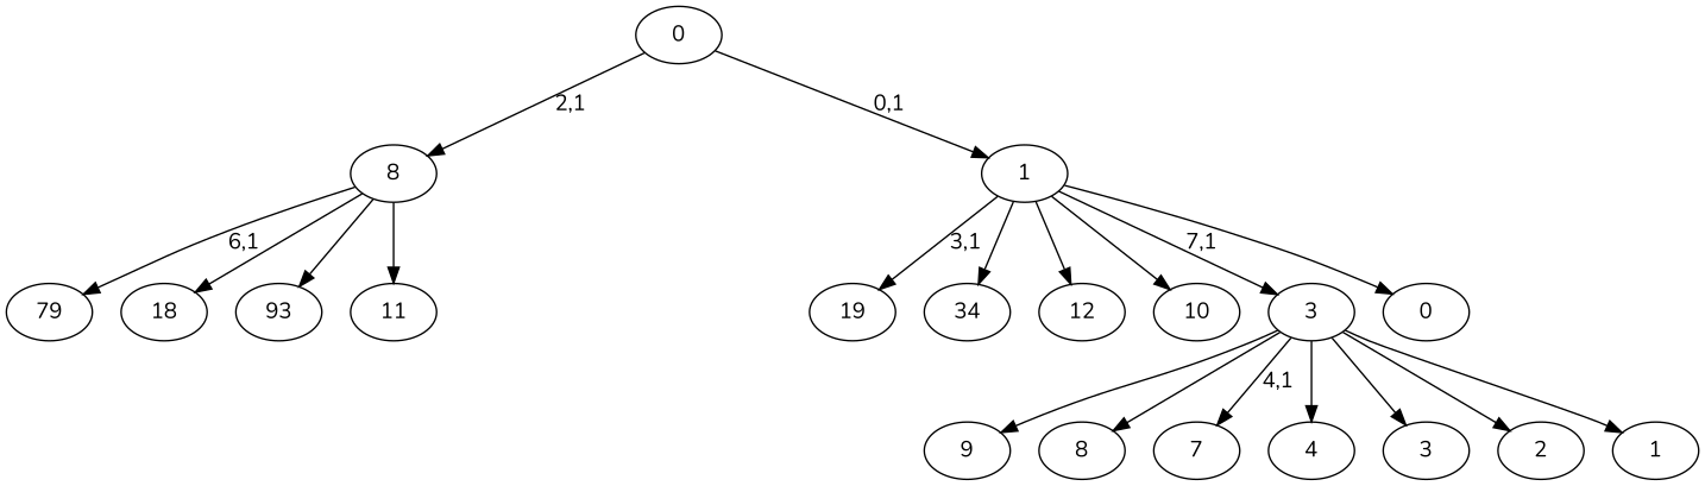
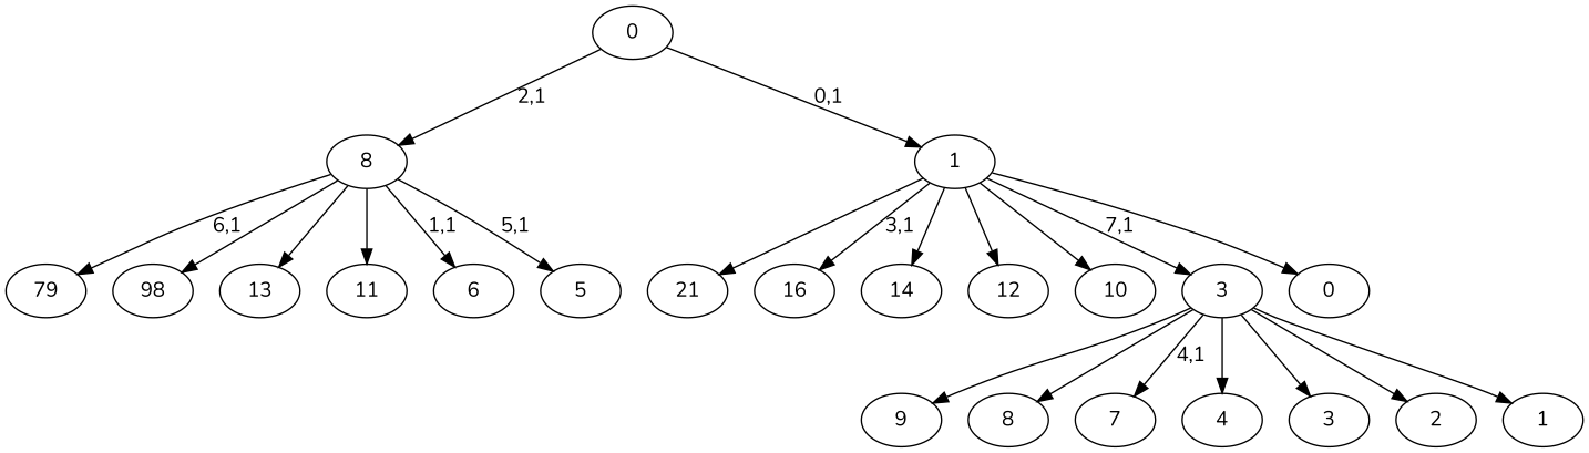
  digraph {
    fontname=Nunito
    node [fontname=Nunito]
    edge [fontname=Nunito]
+   n1 [label=21]
    n2 [label=79]
-   n3 [label=18]
-   n4 [label=19]
-   n5 [label=34]
-   n6 [label=93]
+   n3 [label=98]
+   n4 [label=16]
+   n5 [label=14]
+   n6 [label=13]
    n7 [label=12]
    n8 [label=11]
    n9 [label=10]
    n10 [label=9]
    n11 [label=8]
    n12 [label=7]
+   n13 [label=6]
+   n14 [label=5]
    8
    n16 [label=4]
    n17 [label=3]
    n18 [label=2]
    n19 [label=1]
    3
    n21 [label=0]
    1
    0
    8 -> n2 [label="6,1"]
    8 -> n3
    8 -> n6
    8 -> n8
+   8 -> n13 [label="1,1"]
+   8 -> n14 [label="5,1"]
    3 -> n10
    3 -> n11
    3 -> n12 [label="4,1"]
    3 -> n16
    3 -> n17
    3 -> n18
    3 -> n19
+   1 -> n1
    1 -> n4 [label="3,1"]
    1 -> n5
    1 -> n7
    1 -> n9
    1 -> 3 [label="7,1"]
    1 -> n21
    0 -> 8 [label="2,1"]
    0 -> 1 [label="0,1"]
  }
